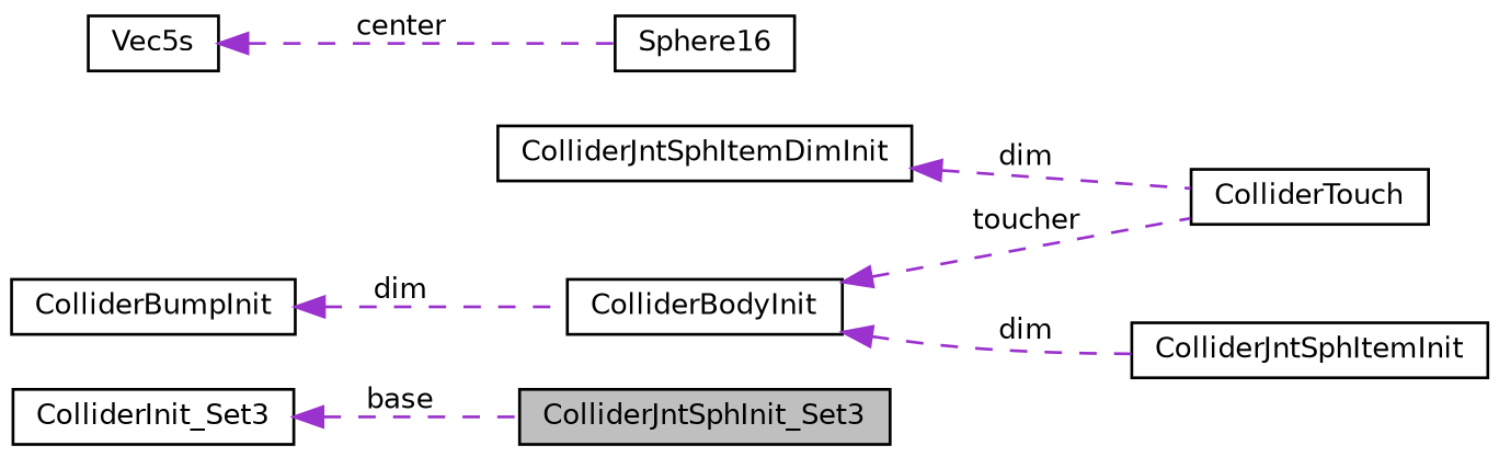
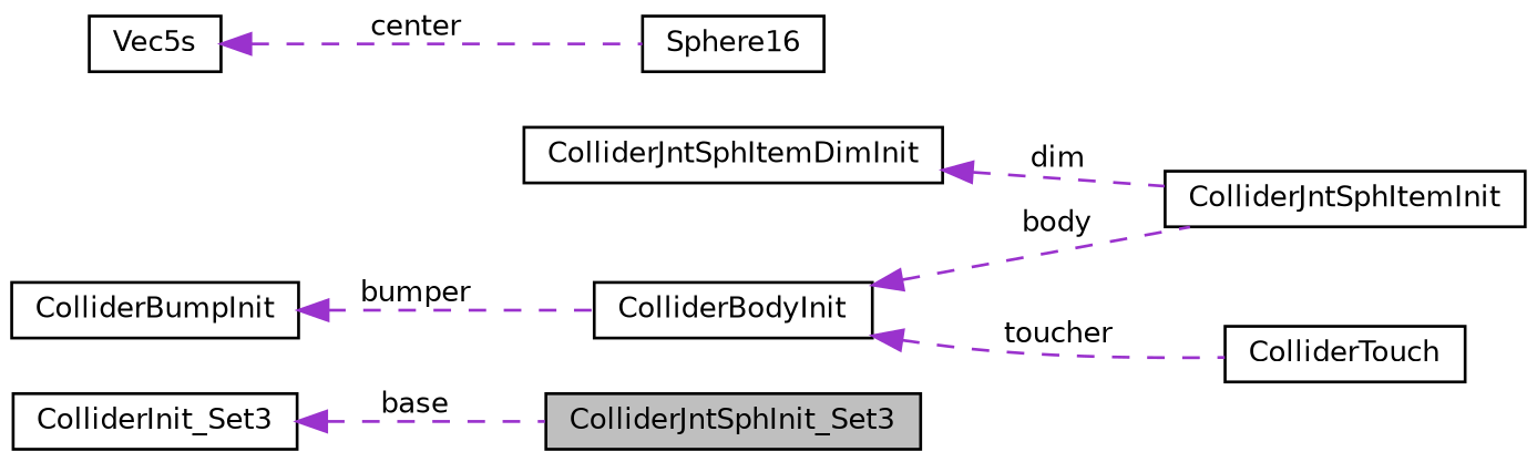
  digraph {
    rankdir=LR
    node [color=black fillcolor=white fontname=Helvetica fontsize=10 shape=record style=filled]
    edge [color=darkorchid3 dir=back fontname=Helvetica fontsize=10 labelfontname=Helvetica labelfontsize=10 style=dashed]
    n1 [fillcolor=grey75 fontcolor=black height=0.2 label=ColliderJntSphInit_Set3 width=0.4]
    n2 [height=0.2 label=ColliderInit_Set3 width=0.4]
    n3 [height=0.2 label=ColliderJntSphItemInit width=0.4]
    n4 [height=0.2 label=ColliderJntSphItemDimInit width=0.4]
    n5 [height=0.2 label=Sphere16 width=0.4]
    n6 [height=0.2 label=Vec5s width=0.4]
    n7 [height=0.2 label=ColliderBodyInit width=0.4]
    n8 [height=0.2 label=ColliderTouch width=0.4]
    n9 [height=0.2 label=ColliderBumpInit width=0.4]
    n2 -> n1 [label=" base"]
-   n4 -> n8 [label=" dim"]
+   n4 -> n3 [label=" dim"]
    n6 -> n5 [label=" center"]
-   n7 -> n3 [label=" dim"]
+   n7 -> n3 [label=" body"]
    n7 -> n8 [label=" toucher"]
-   n9 -> n7 [label=" dim"]
+   n9 -> n7 [label=" bumper"]
  }
